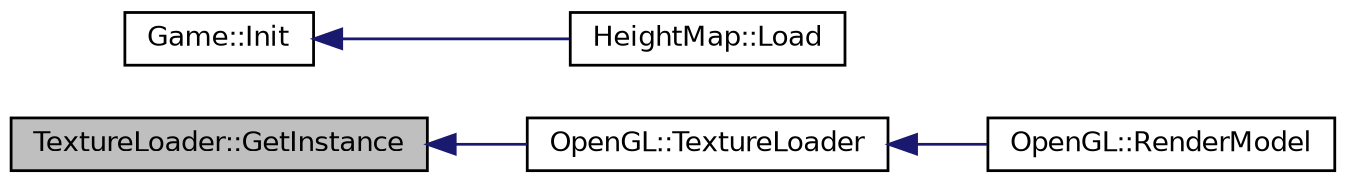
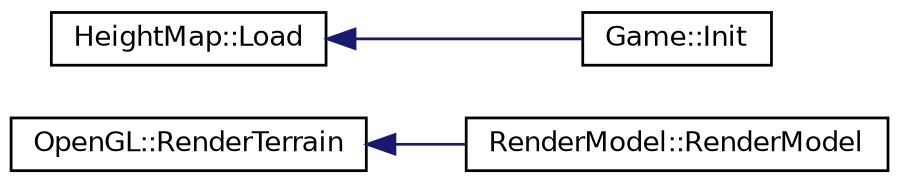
  digraph {
    rankdir=LR
    node [color=black fillcolor=white fontname=Helvetica fontsize=10 shape=record style=filled]
    edge [color=midnightblue dir=back fontname=Helvetica fontsize=10 labelfontname=Helvetica labelfontsize=10 style=solid]
-   n1 [fillcolor=grey75 fontcolor=black height=0.2 label="TextureLoader::GetInstance" width=0.4]
-   n2 [height=0.2 label="OpenGL::TextureLoader" width=0.4]
+   n2 [height=0.2 label="OpenGL::RenderTerrain" width=0.4]
    n3 [height=0.2 label="HeightMap::Load" width=0.4]
    n4 [height=0.2 label="Game::Init" width=0.4]
-   n5 [height=0.2 label="OpenGL::RenderModel" width=0.4]
-   n1 -> n2
+   n5 [height=0.2 label="RenderModel::RenderModel" width=0.4]
    n2 -> n5
-   n4 -> n3
+   n3 -> n4
  }
